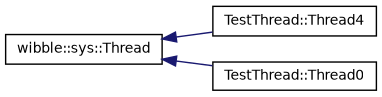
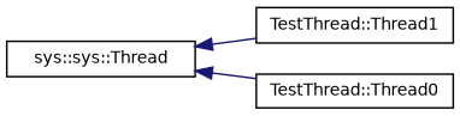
  digraph {
    rankdir=LR
    node [color=black fillcolor=white fontname=Helvetica fontsize=10 shape=record style=filled]
    edge [color=midnightblue dir=back fontname=Helvetica fontsize=10 labelfontname=Helvetica labelfontsize=10 style=solid]
-   n1 [height=0.2 label="wibble::sys::Thread" width=0.4]
-   n2 [height=0.2 label="TestThread::Thread4" width=0.4]
+   n1 [height=0.2 label="sys::sys::Thread" width=0.4]
+   n2 [height=0.2 label="TestThread::Thread1" width=0.4]
    n3 [height=0.2 label="TestThread::Thread0" width=0.4]
    n1 -> n2
    n1 -> n3
  }
